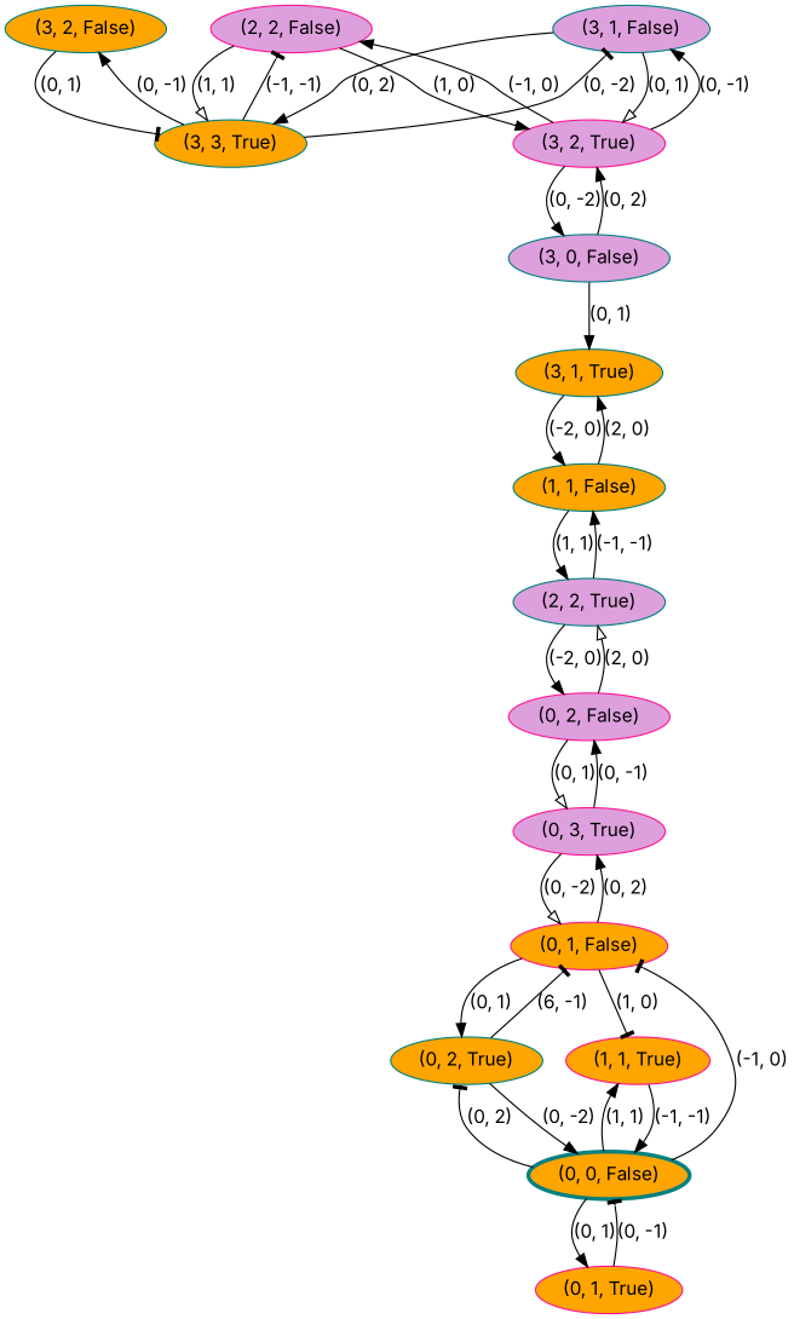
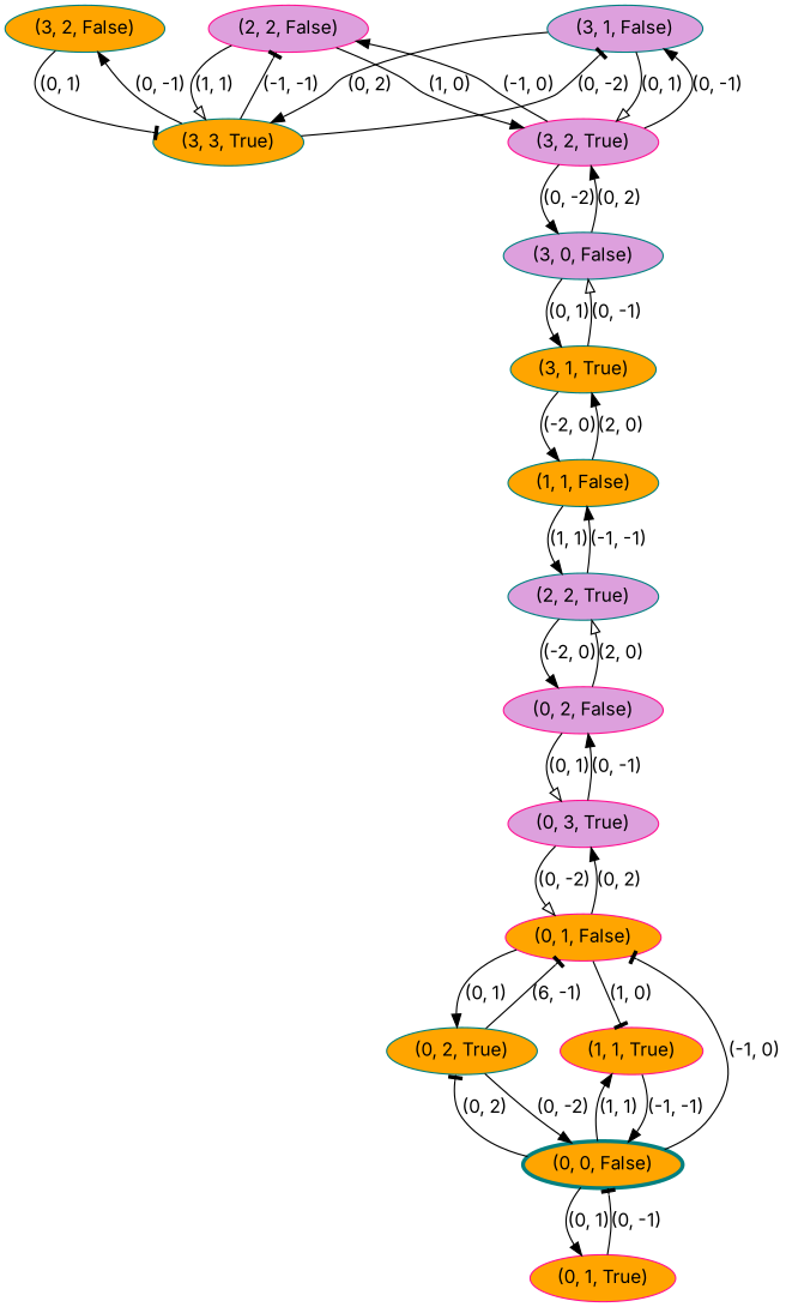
  digraph {
    fontname=Inter
    rankdir=TB
    node [color=teal fillcolor=orange fontname=Inter penwidth=1 style=filled]
    edge [arrowhead=normal fontname=Inter]
    n1 [label="(3, 2, False)"]
    n2 [fillcolor=plum label="(3, 1, False)"]
    n3 [color=deeppink fillcolor=plum label="(2, 2, False)"]
    n4 [label="(0, 2, True)"]
    n5 [color=deeppink label="(1, 1, True)"]
    n6 [label="(3, 3, True)"]
    n7 [color=deeppink fillcolor=plum label="(3, 2, True)"]
    n8 [color=deeppink label="(0, 1, False)"]
    n9 [label="(0, 0, False)" penwidth=3]
    n10 [fillcolor=plum label="(3, 0, False)"]
    n11 [label="(3, 1, True)"]
    n12 [label="(1, 1, False)"]
    n13 [fillcolor=plum label="(2, 2, True)"]
    n14 [color=deeppink fillcolor=plum label="(0, 2, False)"]
    n15 [color=deeppink fillcolor=plum label="(0, 3, True)"]
    n16 [color=deeppink label="(0, 1, True)"]
    subgraph sub_1 {
      rank=same
      n1
      n2
      n3
    }
    subgraph sub_2 {
      rank=same
      n4
      n5
    }
    n1 -> n6 [arrowhead=tee label="(0, 1)"]
    n2 -> n6 [label="(0, 2)"]
    n2 -> n7 [arrowhead=onormal label="(0, 1)"]
    n3 -> n6 [arrowhead=onormal label="(1, 1)"]
    n3 -> n7 [label="(1, 0)"]
    n4 -> n8 [arrowhead=tee label="(6, -1)"]
    n4 -> n9 [label="(0, -2)"]
    n5 -> n9 [label="(-1, -1)"]
    n6 -> n1 [label="(0, -1)"]
    n6 -> n2 [arrowhead=tee label="(0, -2)"]
    n6 -> n3 [arrowhead=tee label="(-1, -1)"]
    n7 -> n2 [label="(0, -1)"]
    n7 -> n3 [label="(-1, 0)"]
    n7 -> n10 [label="(0, -2)"]
    n8 -> n4 [label="(0, 1)"]
    n8 -> n5 [arrowhead=tee label="(1, 0)"]
    n8 -> n15 [label="(0, 2)"]
    n9 -> n4 [arrowhead=tee label="(0, 2)"]
    n9 -> n5 [label="(1, 1)"]
    n9 -> n8 [arrowhead=tee label="(-1, 0)"]
    n9 -> n16 [label="(0, 1)"]
    n10 -> n7 [label="(0, 2)"]
    n10 -> n11 [label="(0, 1)"]
+   n11 -> n10 [arrowhead=onormal label="(0, -1)"]
    n11 -> n12 [label="(-2, 0)"]
    n12 -> n11 [label="(2, 0)"]
    n12 -> n13 [label="(1, 1)"]
    n13 -> n12 [label="(-1, -1)"]
    n13 -> n14 [label="(-2, 0)"]
    n14 -> n13 [arrowhead=onormal label="(2, 0)"]
    n14 -> n15 [arrowhead=onormal label="(0, 1)"]
    n15 -> n8 [arrowhead=onormal label="(0, -2)"]
    n15 -> n14 [label="(0, -1)"]
    n16 -> n9 [arrowhead=tee label="(0, -1)"]
  }
